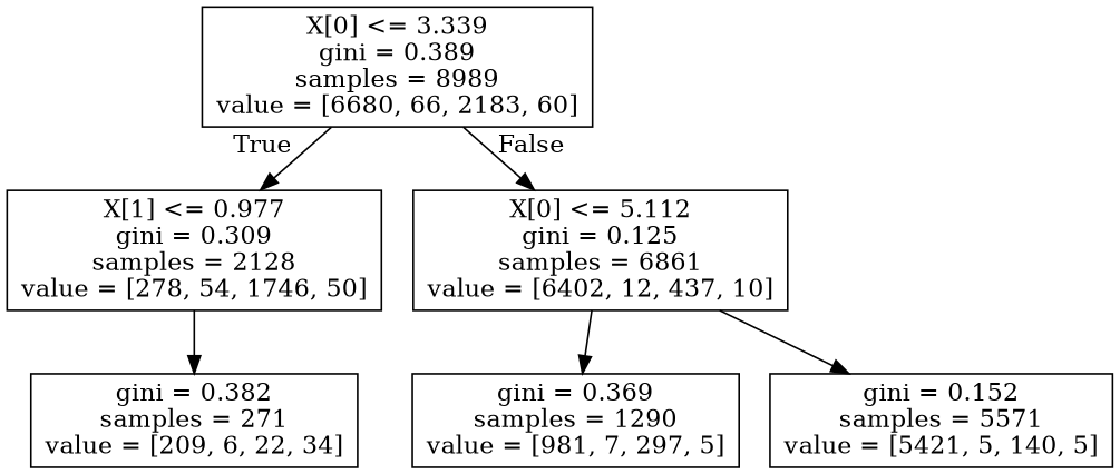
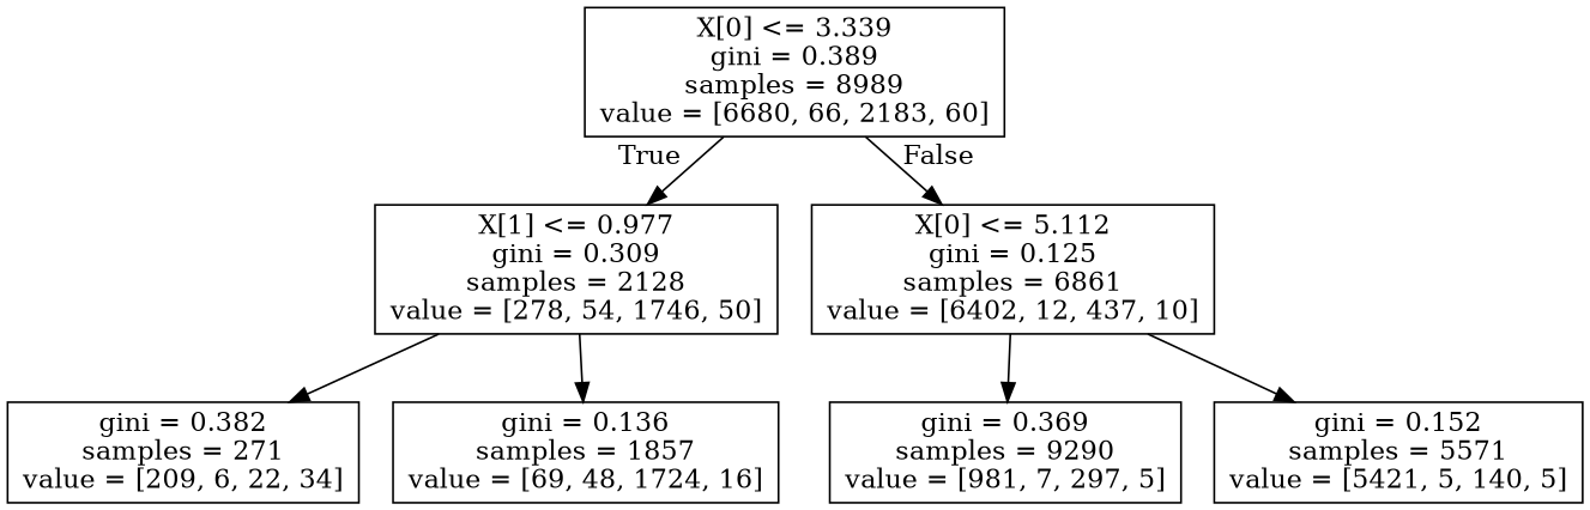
  digraph {
    node [shape=box]
    n1 [label="X[0] <= 3.339\ngini = 0.389\nsamples = 8989\nvalue = [6680, 66, 2183, 60]"]
    n2 [label="X[1] <= 0.977\ngini = 0.309\nsamples = 2128\nvalue = [278, 54, 1746, 50]"]
    n3 [label="X[0] <= 5.112\ngini = 0.125\nsamples = 6861\nvalue = [6402, 12, 437, 10]"]
    n4 [label="gini = 0.382\nsamples = 271\nvalue = [209, 6, 22, 34]"]
-   n6 [label="gini = 0.369\nsamples = 1290\nvalue = [981, 7, 297, 5]"]
+   n5 [label="gini = 0.136\nsamples = 1857\nvalue = [69, 48, 1724, 16]"]
+   n6 [label="gini = 0.369\nsamples = 9290\nvalue = [981, 7, 297, 5]"]
    n7 [label="gini = 0.152\nsamples = 5571\nvalue = [5421, 5, 140, 5]"]
    n1 -> n2 [headlabel=True labelangle=45 labeldistance=2.5]
    n1 -> n3 [headlabel=False labelangle=-45 labeldistance=2.5]
    n2 -> n4
+   n2 -> n5
    n3 -> n6
    n3 -> n7
  }
